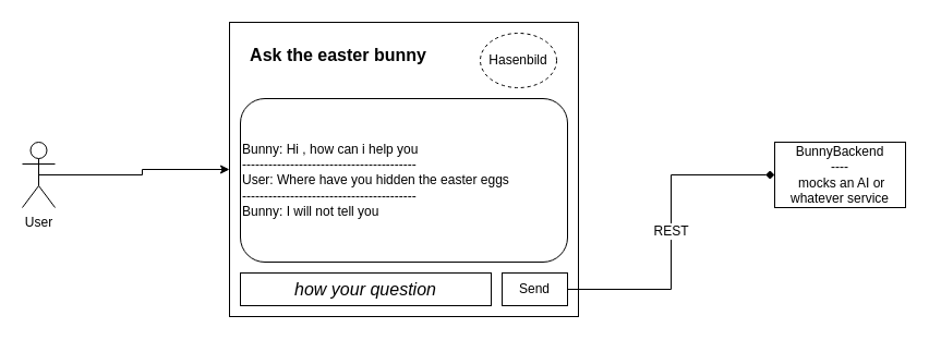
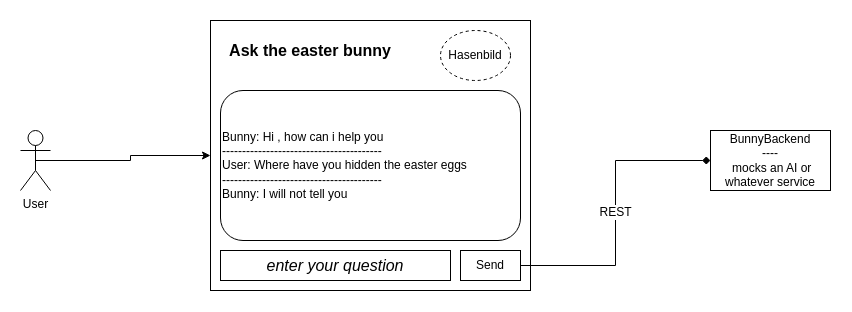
  <mxCell id="0" />
  <mxCell id="1" parent="0" />
  <mxCell id="2" style="edgeStyle=orthogonalEdgeStyle;rounded=0;orthogonalLoop=1;jettySize=auto;html=1;exitX=0.5;exitY=0.5;exitDx=0;exitDy=0;exitPerimeter=0;entryX=0;entryY=0.5;entryDx=0;entryDy=0;fontSize=19;" edge="1" parent="1" source="3" target="4"><mxGeometry relative="1" as="geometry" /></mxCell>
  <mxCell id="3" value="User" style="shape=umlActor;verticalLabelPosition=bottom;verticalAlign=top;html=1;outlineConnect=0;" vertex="1" parent="1"><mxGeometry x="20" y="130" width="30" height="60" as="geometry" /></mxCell>
  <mxCell id="4" value="" style="rounded=0;whiteSpace=wrap;html=1;" vertex="1" parent="1"><mxGeometry x="210" y="20" width="320" height="270" as="geometry" /></mxCell>
  <mxCell id="5" value="Bunny: Hi , how can i help you&lt;br&gt;----------------------------------------&lt;br&gt;User: Where have you hidden the easter eggs&lt;br&gt;----------------------------------------&lt;br&gt;Bunny: I will not tell you" style="rounded=1;whiteSpace=wrap;html=1;align=left;" vertex="1" parent="1"><mxGeometry x="220" y="90" width="300" height="150" as="geometry" /></mxCell>
  <mxCell id="6" value="Ask the easter bunny" style="text;html=1;strokeColor=none;fillColor=none;align=center;verticalAlign=middle;whiteSpace=wrap;rounded=0;fontSize=16;fontStyle=1" vertex="1" parent="1"><mxGeometry x="210" y="40" width="200" height="20" as="geometry" /></mxCell>
  <mxCell id="7" value="Hasenbild" style="ellipse;whiteSpace=wrap;html=1;fontSize=12;dashed=1;" vertex="1" parent="1"><mxGeometry x="440" y="30" width="70" height="50" as="geometry" /></mxCell>
- <mxCell id="8" value="&lt;i style=&quot;font-size: 16px;&quot;&gt;how your question&lt;/i&gt;" style="rounded=0;whiteSpace=wrap;html=1;fontSize=16;" vertex="1" parent="1"><mxGeometry x="220" y="250" width="230" height="30" as="geometry" /></mxCell>
+ <mxCell id="8" value="&lt;i style=&quot;font-size: 16px;&quot;&gt;enter your question&lt;/i&gt;" style="rounded=0;whiteSpace=wrap;html=1;fontSize=16;" vertex="1" parent="1"><mxGeometry x="220" y="250" width="230" height="30" as="geometry" /></mxCell>
  <mxCell id="9" value="REST" style="edgeStyle=orthogonalEdgeStyle;rounded=0;orthogonalLoop=1;jettySize=auto;html=1;exitX=1;exitY=0.5;exitDx=0;exitDy=0;entryX=0;entryY=0.5;entryDx=0;entryDy=0;fontSize=12;endArrow=diamond;" edge="1" parent="1" source="10" target="11"><mxGeometry relative="1" as="geometry" /></mxCell>
  <mxCell id="10" value="Send" style="rounded=0;whiteSpace=wrap;html=1;fontSize=12;" vertex="1" parent="1"><mxGeometry x="460" y="250" width="60" height="30" as="geometry" /></mxCell>
  <mxCell id="11" value="BunnyBackend&lt;br&gt;----&lt;br&gt;&amp;nbsp;mocks an AI or whatever service" style="rounded=0;whiteSpace=wrap;html=1;fontSize=12;" vertex="1" parent="1"><mxGeometry x="710" y="130" width="120" height="60" as="geometry" /></mxCell>
